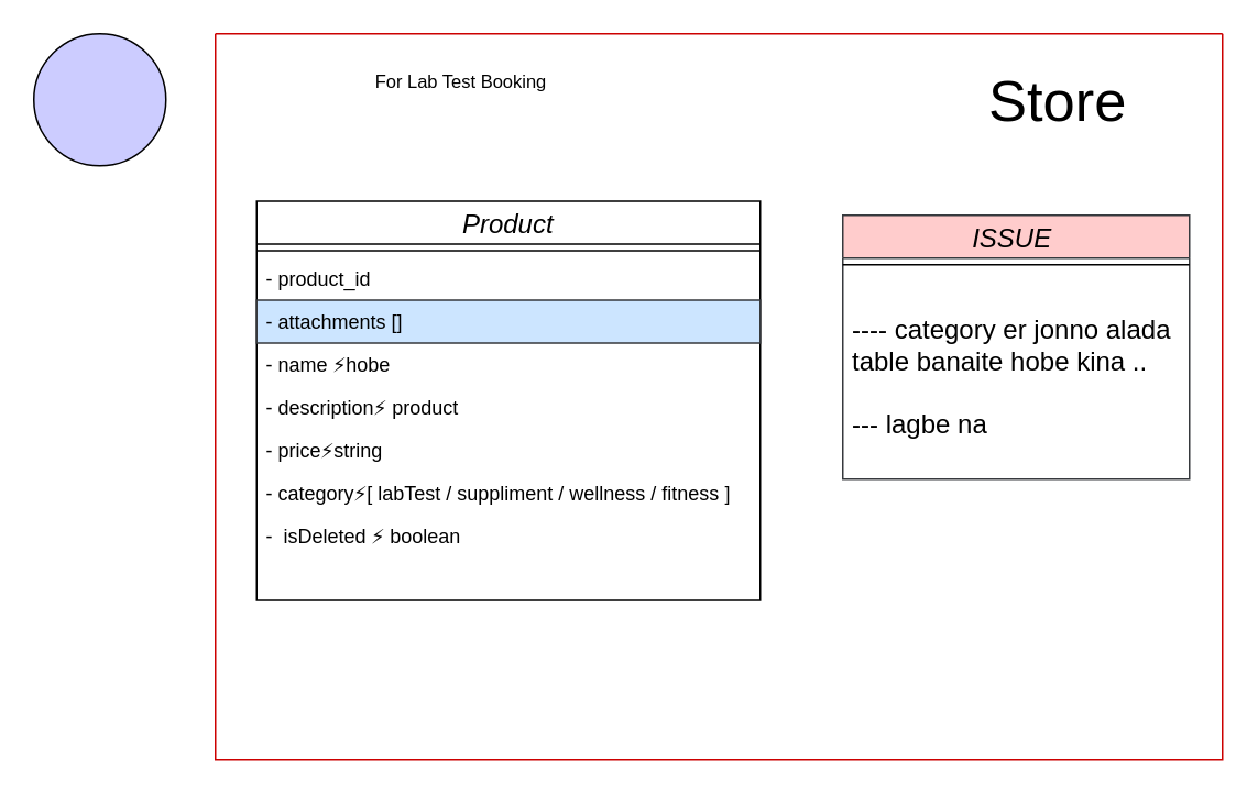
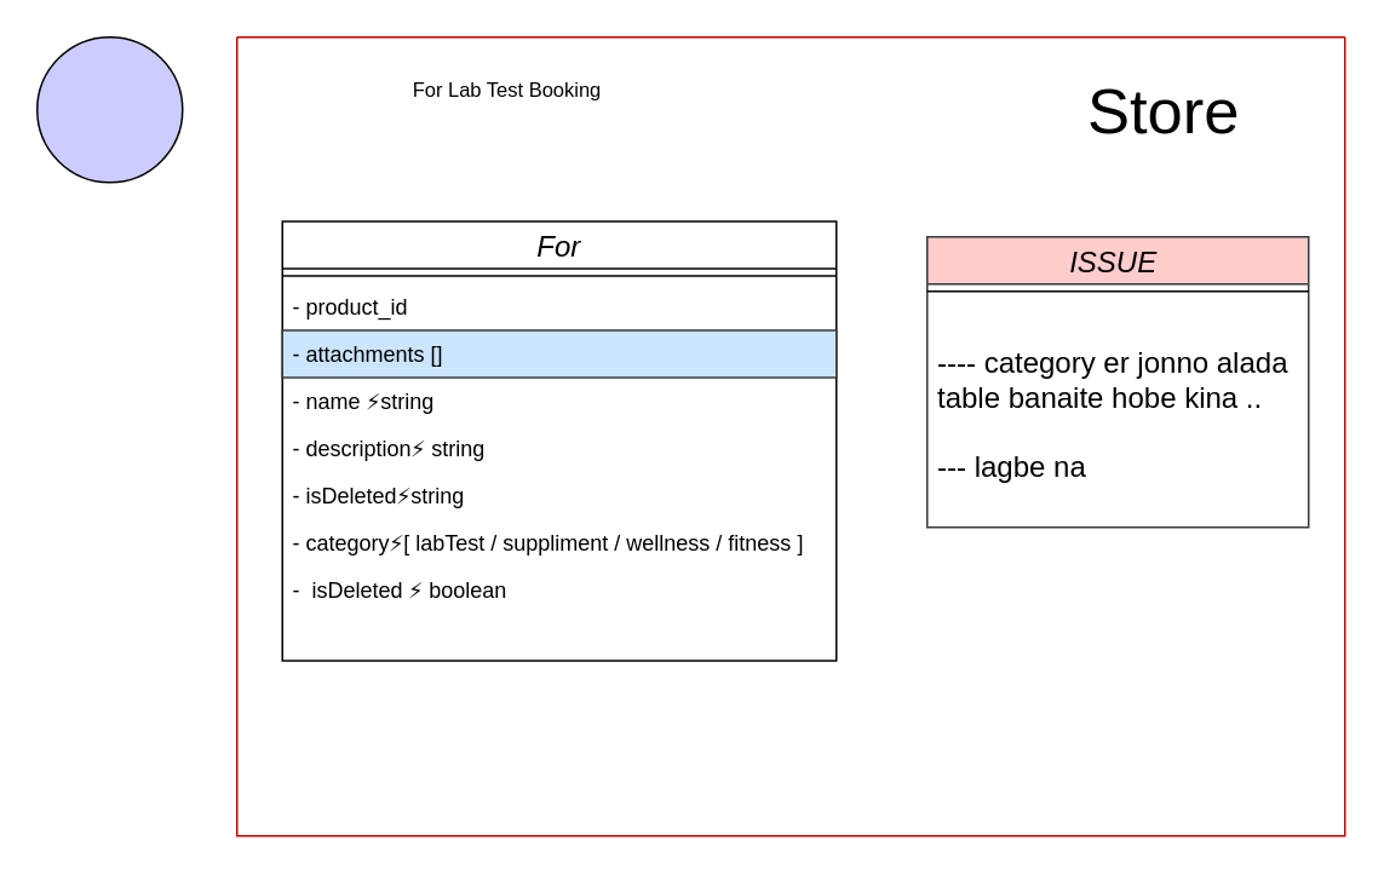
  <mxCell id="0" />
  <mxCell id="1" parent="0" />
  <mxCell id="2" value="" style="swimlane;startSize=0;strokeColor=#CC0000;" parent="1" vertex="1"><mxGeometry x="130" y="20" width="610" height="440" as="geometry"><mxRectangle x="480" y="1600" width="50" height="40" as="alternateBounds" /></mxGeometry></mxCell>
- <mxCell id="3" value="Product" style="swimlane;fontStyle=2;align=center;verticalAlign=middle;childLayout=stackLayout;horizontal=1;startSize=26;horizontalStack=0;resizeParent=1;resizeLast=0;collapsible=1;marginBottom=0;rounded=0;shadow=0;strokeWidth=1;fontSize=16;" parent="2" vertex="1"><mxGeometry x="25" y="101.5" width="305" height="242" as="geometry"><mxRectangle x="25" y="101.5" width="160" height="26" as="alternateBounds" /></mxGeometry></mxCell>
+ <mxCell id="3" value="For" style="swimlane;fontStyle=2;align=center;verticalAlign=middle;childLayout=stackLayout;horizontal=1;startSize=26;horizontalStack=0;resizeParent=1;resizeLast=0;collapsible=1;marginBottom=0;rounded=0;shadow=0;strokeWidth=1;fontSize=16;" parent="2" vertex="1"><mxGeometry x="25" y="101.5" width="305" height="242" as="geometry"><mxRectangle x="25" y="101.5" width="160" height="26" as="alternateBounds" /></mxGeometry></mxCell>
  <mxCell id="4" value="" style="line;html=1;strokeWidth=1;align=left;verticalAlign=middle;spacingTop=-1;spacingLeft=3;spacingRight=3;rotatable=0;labelPosition=right;points=[];portConstraint=eastwest;" parent="3" vertex="1"><mxGeometry y="26" width="305" height="8" as="geometry" /></mxCell>
  <mxCell id="5" value="- product_id" style="text;align=left;verticalAlign=middle;spacingLeft=4;spacingRight=4;overflow=hidden;rotatable=0;points=[[0,0.5],[1,0.5]];portConstraint=eastwest;" parent="3" vertex="1"><mxGeometry y="34" width="305" height="26" as="geometry" /></mxCell>
  <mxCell id="6" value="- attachments []" style="text;align=left;verticalAlign=middle;spacingLeft=4;spacingRight=4;overflow=hidden;rotatable=0;points=[[0,0.5],[1,0.5]];portConstraint=eastwest;fillColor=#cce5ff;strokeColor=#36393d;" parent="3" vertex="1"><mxGeometry y="60" width="305" height="26" as="geometry" /></mxCell>
- <mxCell id="7" value="- name ⚡hobe" style="text;align=left;verticalAlign=middle;spacingLeft=4;spacingRight=4;overflow=hidden;rotatable=0;points=[[0,0.5],[1,0.5]];portConstraint=eastwest;" parent="3" vertex="1"><mxGeometry y="86" width="305" height="26" as="geometry" /></mxCell>
- <mxCell id="8" value="- description⚡ product" style="text;align=left;verticalAlign=middle;spacingLeft=4;spacingRight=4;overflow=hidden;rotatable=0;points=[[0,0.5],[1,0.5]];portConstraint=eastwest;" parent="3" vertex="1"><mxGeometry y="112" width="305" height="26" as="geometry" /></mxCell>
- <mxCell id="9" value="- price⚡string" style="text;align=left;verticalAlign=middle;spacingLeft=4;spacingRight=4;overflow=hidden;rotatable=0;points=[[0,0.5],[1,0.5]];portConstraint=eastwest;" parent="3" vertex="1"><mxGeometry y="138" width="305" height="26" as="geometry" /></mxCell>
+ <mxCell id="7" value="- name ⚡string" style="text;align=left;verticalAlign=middle;spacingLeft=4;spacingRight=4;overflow=hidden;rotatable=0;points=[[0,0.5],[1,0.5]];portConstraint=eastwest;" parent="3" vertex="1"><mxGeometry y="86" width="305" height="26" as="geometry" /></mxCell>
+ <mxCell id="8" value="- description⚡ string" style="text;align=left;verticalAlign=middle;spacingLeft=4;spacingRight=4;overflow=hidden;rotatable=0;points=[[0,0.5],[1,0.5]];portConstraint=eastwest;" parent="3" vertex="1"><mxGeometry y="112" width="305" height="26" as="geometry" /></mxCell>
+ <mxCell id="9" value="- isDeleted⚡string" style="text;align=left;verticalAlign=middle;spacingLeft=4;spacingRight=4;overflow=hidden;rotatable=0;points=[[0,0.5],[1,0.5]];portConstraint=eastwest;" parent="3" vertex="1"><mxGeometry y="138" width="305" height="26" as="geometry" /></mxCell>
  <mxCell id="10" value="- category⚡[ labTest / suppliment / wellness / fitness ]" style="text;align=left;verticalAlign=middle;spacingLeft=4;spacingRight=4;overflow=hidden;rotatable=0;points=[[0,0.5],[1,0.5]];portConstraint=eastwest;" parent="3" vertex="1"><mxGeometry y="164" width="305" height="26" as="geometry" /></mxCell>
  <mxCell id="11" value="-  isDeleted ⚡ boolean" style="text;align=left;verticalAlign=top;spacingLeft=4;spacingRight=4;overflow=hidden;rotatable=0;points=[[0,0.5],[1,0.5]];portConstraint=eastwest;" parent="3" vertex="1"><mxGeometry y="190" width="305" height="26" as="geometry" /></mxCell>
  <mxCell id="12" value="Store" style="text;html=1;align=center;verticalAlign=middle;resizable=0;points=[];autosize=1;strokeColor=none;fillColor=none;fontSize=35;" parent="2" vertex="1"><mxGeometry x="455" y="10" width="110" height="60" as="geometry" /></mxCell>
  <mxCell id="13" value="ISSUE " style="swimlane;fontStyle=2;align=center;verticalAlign=middle;childLayout=stackLayout;horizontal=1;startSize=26;horizontalStack=0;resizeParent=1;resizeLast=0;collapsible=1;marginBottom=0;rounded=0;shadow=0;strokeWidth=1;fillColor=#ffcccc;strokeColor=#36393d;fontSize=16;" parent="2" vertex="1"><mxGeometry x="380" y="110" width="210" height="160" as="geometry"><mxRectangle x="230" y="140" width="160" height="26" as="alternateBounds" /></mxGeometry></mxCell>
  <mxCell id="14" value="" style="line;html=1;strokeWidth=1;align=left;verticalAlign=middle;spacingTop=-1;spacingLeft=3;spacingRight=3;rotatable=0;labelPosition=right;points=[];portConstraint=eastwest;fontSize=16;" parent="13" vertex="1"><mxGeometry y="26" width="210" height="8" as="geometry" /></mxCell>
  <mxCell id="15" value="---- category er jonno alada&#10;table banaite hobe kina .. &#10;&#10;--- lagbe na" style="text;align=left;verticalAlign=middle;spacingLeft=4;spacingRight=4;overflow=hidden;rotatable=0;points=[[0,0.5],[1,0.5]];portConstraint=eastwest;fontSize=16;" parent="13" vertex="1"><mxGeometry y="34" width="210" height="126" as="geometry" /></mxCell>
  <mxCell id="16" value="For Lab Test Booking&amp;nbsp;" style="edgeLabel;resizable=0;html=1;;align=center;verticalAlign=middle;" parent="1" connectable="0" vertex="1"><mxGeometry x="279.843" y="48.246" as="geometry" /></mxCell>
  <mxCell id="17" value="" style="ellipse;whiteSpace=wrap;html=1;aspect=fixed;fillColor=#CCCCFF;" vertex="1" parent="1"><mxGeometry x="20" y="20" width="80" height="80" as="geometry" /></mxCell>
